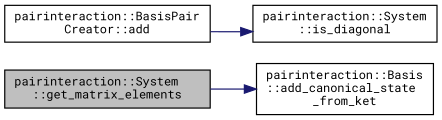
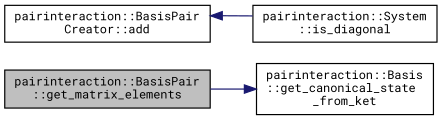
  digraph {
    fontname="Roboto Mono"
    rankdir=LR
    node [color=black fontname="Roboto Mono" fontsize=10 shape=record]
    edge [color=midnightblue fontname="Roboto Mono" fontsize=10 labelfontname=Helvetica labelfontsize=10 style=solid]
-   n1 [fillcolor=grey75 fontcolor=black height=0.2 label="pairinteraction::System\l::get_matrix_elements" style=filled width=0.4]
-   n2 [height=0.2 label="pairinteraction::Basis\l::add_canonical_state\l_from_ket" width=0.4]
+   n1 [fillcolor=grey75 fontcolor=black height=0.2 label="pairinteraction::BasisPair\l::get_matrix_elements" style=filled width=0.4]
+   n2 [height=0.2 label="pairinteraction::Basis\l::get_canonical_state\l_from_ket" width=0.4]
    n3 [height=0.2 label="pairinteraction::BasisPair\lCreator::add" width=0.4]
    n4 [height=0.2 label="pairinteraction::System\l::is_diagonal" width=0.4]
    n1 -> n2
-   n3 -> n4
+   n4 -> n3
  }
